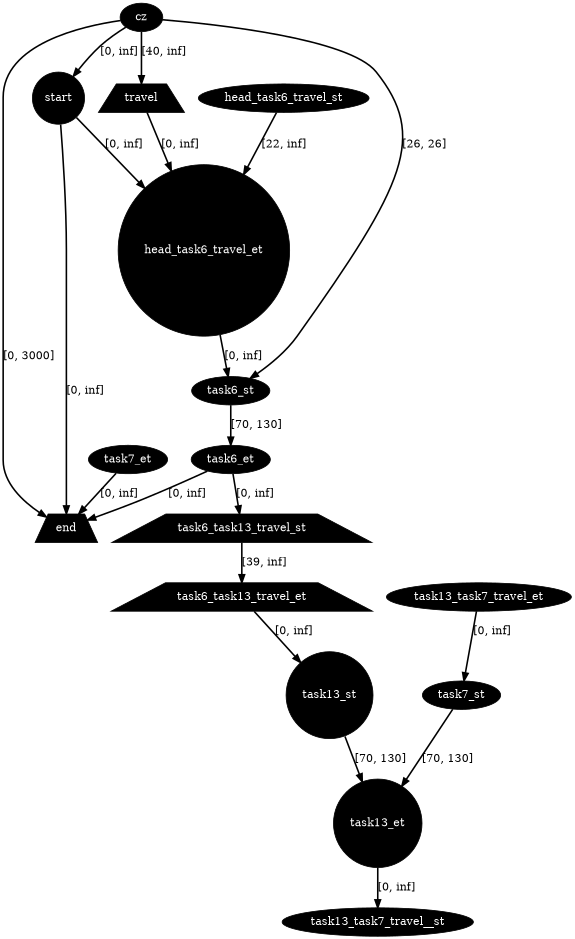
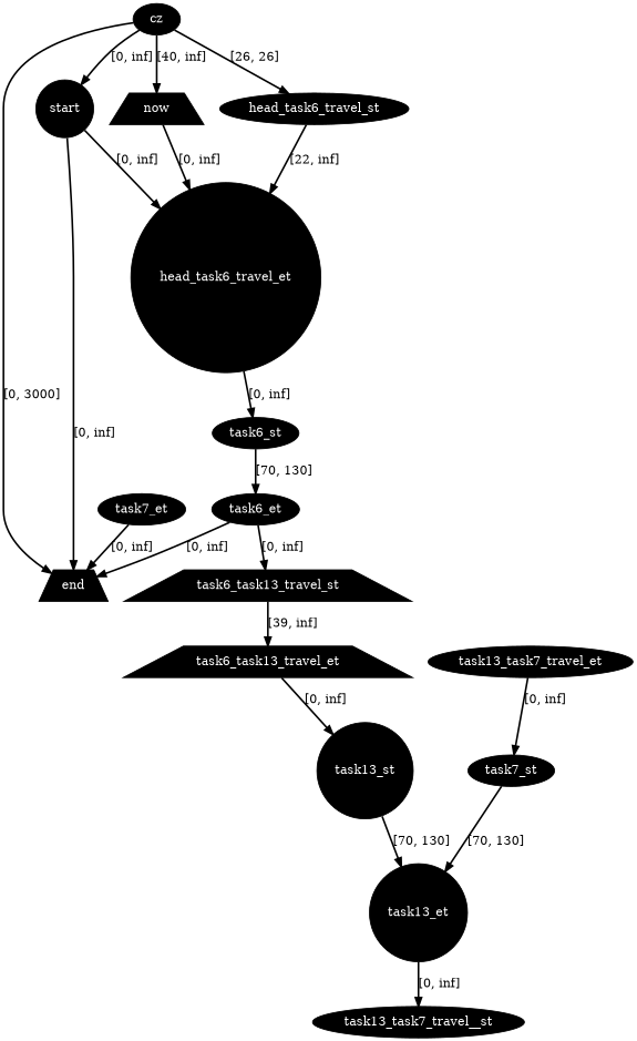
  digraph {
    fontname="DejaVu Serif"
    node [fillcolor=black fontcolor=white fontname="DejaVu Serif" shape=ellipse style=filled]
    edge [color=black fontname="DejaVu Serif" penwidth=2]
    n1 [label=cz]
    n2 [label=start shape=circle]
-   n3 [label=travel shape=trapezium]
+   n3 [label=now shape=trapezium]
    n4 [label=end shape=trapezium]
    n5 [label=head_task6_travel_st]
    n6 [label=head_task6_travel_et shape=circle]
    n7 [label=task6_st]
    n8 [label=task6_et]
    n9 [label=task6_task13_travel_st shape=trapezium]
    n10 [label=task6_task13_travel_et shape=trapezium]
    n11 [label=task7_st]
    n12 [label=task13_et shape=circle]
    n13 [label=task7_et]
    n14 [label=task13_st shape=circle]
    n15 [label=task13_task7_travel__st]
    n16 [label=task13_task7_travel_et]
    n1 -> n2 [label="[0, inf]"]
    n1 -> n3 [label="[40, inf]"]
    n1 -> n4 [label="[0, 3000]"]
-   n1 -> n7 [label="[26, 26]"]
+   n1 -> n5 [label="[26, 26]"]
    n2 -> n4 [label="[0, inf]"]
    n2 -> n6 [label="[0, inf]"]
    n3 -> n6 [label="[0, inf]"]
    n5 -> n6 [label="[22, inf]"]
    n6 -> n7 [label="[0, inf]"]
    n7 -> n8 [label="[70, 130]"]
    n8 -> n4 [label="[0, inf]"]
    n8 -> n9 [label="[0, inf]"]
    n9 -> n10 [label="[39, inf]"]
    n10 -> n14 [label="[0, inf]"]
    n11 -> n12 [label="[70, 130]"]
    n12 -> n15 [label="[0, inf]"]
    n13 -> n4 [label="[0, inf]"]
    n14 -> n12 [label="[70, 130]"]
    n16 -> n11 [label="[0, inf]"]
  }
